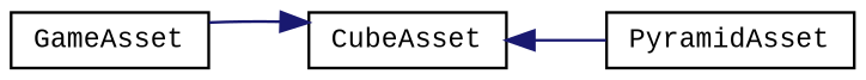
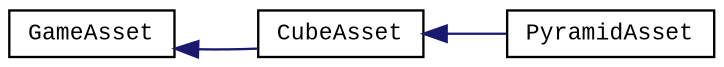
  digraph {
    fontname="Liberation Mono"
    rankdir=LR
    node [color=black fillcolor=white fontname="Liberation Mono" fontsize=10 shape=record style=filled]
    edge [color=midnightblue dir=back fontname="Liberation Mono" fontsize=10 labelfontname=Helvetica labelfontsize=10 style=solid]
    n1 [height=0.2 label=GameAsset width=0.4]
    n2 [height=0.2 label=CubeAsset width=0.4]
    n3 [height=0.2 label=PyramidAsset width=0.4]
-   n2 -> n1
+   n1 -> n2
    n2 -> n3
  }
